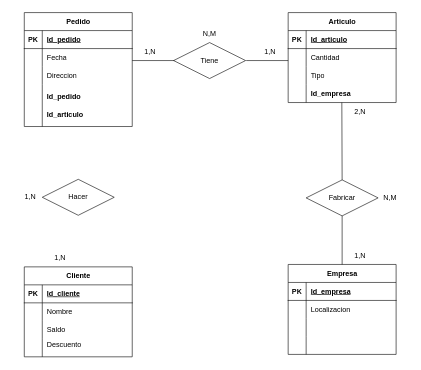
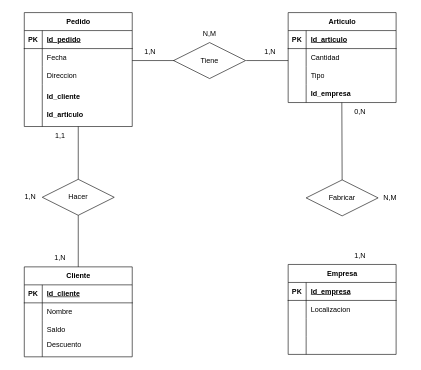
  <mxCell id="0" />
  <mxCell id="1" parent="0" />
  <mxCell id="2" value="Cliente" style="shape=table;startSize=30;container=1;collapsible=1;childLayout=tableLayout;fixedRows=1;rowLines=0;fontStyle=1;align=center;resizeLast=1;html=1;" parent="1" vertex="1"><mxGeometry x="40" y="444" width="180" height="150" as="geometry" /></mxCell>
  <mxCell id="3" value="" style="shape=tableRow;horizontal=0;startSize=0;swimlaneHead=0;swimlaneBody=0;fillColor=none;collapsible=0;dropTarget=0;points=[[0,0.5],[1,0.5]];portConstraint=eastwest;top=0;left=0;right=0;bottom=1;" parent="2" vertex="1"><mxGeometry y="30" width="180" height="30" as="geometry" /></mxCell>
  <mxCell id="4" value="PK" style="shape=partialRectangle;connectable=0;fillColor=none;top=0;left=0;bottom=0;right=0;fontStyle=1;overflow=hidden;whiteSpace=wrap;html=1;" parent="3" vertex="1"><mxGeometry width="30" height="30" as="geometry"><mxRectangle width="30" height="30" as="alternateBounds" /></mxGeometry></mxCell>
  <mxCell id="5" value="Id_cliente" style="shape=partialRectangle;connectable=0;fillColor=none;top=0;left=0;bottom=0;right=0;align=left;spacingLeft=6;fontStyle=5;overflow=hidden;whiteSpace=wrap;html=1;" parent="3" vertex="1"><mxGeometry x="30" width="150" height="30" as="geometry"><mxRectangle width="150" height="30" as="alternateBounds" /></mxGeometry></mxCell>
  <mxCell id="6" value="" style="shape=tableRow;horizontal=0;startSize=0;swimlaneHead=0;swimlaneBody=0;fillColor=none;collapsible=0;dropTarget=0;points=[[0,0.5],[1,0.5]];portConstraint=eastwest;top=0;left=0;right=0;bottom=0;" parent="2" vertex="1"><mxGeometry y="60" width="180" height="30" as="geometry" /></mxCell>
  <mxCell id="7" value="" style="shape=partialRectangle;connectable=0;fillColor=none;top=0;left=0;bottom=0;right=0;editable=1;overflow=hidden;whiteSpace=wrap;html=1;" parent="6" vertex="1"><mxGeometry width="30" height="30" as="geometry"><mxRectangle width="30" height="30" as="alternateBounds" /></mxGeometry></mxCell>
  <mxCell id="8" value="Nombre" style="shape=partialRectangle;connectable=0;fillColor=none;top=0;left=0;bottom=0;right=0;align=left;spacingLeft=6;overflow=hidden;whiteSpace=wrap;html=1;" parent="6" vertex="1"><mxGeometry x="30" width="150" height="30" as="geometry"><mxRectangle width="150" height="30" as="alternateBounds" /></mxGeometry></mxCell>
  <mxCell id="9" value="" style="shape=tableRow;horizontal=0;startSize=0;swimlaneHead=0;swimlaneBody=0;fillColor=none;collapsible=0;dropTarget=0;points=[[0,0.5],[1,0.5]];portConstraint=eastwest;top=0;left=0;right=0;bottom=0;" parent="2" vertex="1"><mxGeometry y="90" width="180" height="30" as="geometry" /></mxCell>
  <mxCell id="10" value="" style="shape=partialRectangle;connectable=0;fillColor=none;top=0;left=0;bottom=0;right=0;editable=1;overflow=hidden;whiteSpace=wrap;html=1;" parent="9" vertex="1"><mxGeometry width="30" height="30" as="geometry"><mxRectangle width="30" height="30" as="alternateBounds" /></mxGeometry></mxCell>
  <mxCell id="11" value="Saldo" style="shape=partialRectangle;connectable=0;fillColor=none;top=0;left=0;bottom=0;right=0;align=left;spacingLeft=6;overflow=hidden;whiteSpace=wrap;html=1;" parent="9" vertex="1"><mxGeometry x="30" width="150" height="30" as="geometry"><mxRectangle width="150" height="30" as="alternateBounds" /></mxGeometry></mxCell>
  <mxCell id="12" value="" style="shape=tableRow;horizontal=0;startSize=0;swimlaneHead=0;swimlaneBody=0;fillColor=none;collapsible=0;dropTarget=0;points=[[0,0.5],[1,0.5]];portConstraint=eastwest;top=0;left=0;right=0;bottom=0;" parent="2" vertex="1"><mxGeometry y="120" width="180" height="30" as="geometry" /></mxCell>
  <mxCell id="13" value="" style="shape=partialRectangle;connectable=0;fillColor=none;top=0;left=0;bottom=0;right=0;editable=1;overflow=hidden;whiteSpace=wrap;html=1;" parent="12" vertex="1"><mxGeometry width="30" height="30" as="geometry"><mxRectangle width="30" height="30" as="alternateBounds" /></mxGeometry></mxCell>
  <mxCell id="14" value="&lt;div&gt;Descuento&lt;br&gt;&lt;/div&gt;&lt;div&gt;&lt;br&gt;&lt;/div&gt;&lt;div&gt;&lt;br&gt;&lt;/div&gt;" style="shape=partialRectangle;connectable=0;fillColor=none;top=0;left=0;bottom=0;right=0;align=left;spacingLeft=6;overflow=hidden;whiteSpace=wrap;html=1;" parent="12" vertex="1"><mxGeometry x="30" width="150" height="30" as="geometry"><mxRectangle width="150" height="30" as="alternateBounds" /></mxGeometry></mxCell>
  <mxCell id="15" value="Pedido" style="shape=table;startSize=30;container=1;collapsible=1;childLayout=tableLayout;fixedRows=1;rowLines=0;fontStyle=1;align=center;resizeLast=1;html=1;" parent="1" vertex="1"><mxGeometry x="40" y="20" width="180" height="190" as="geometry" /></mxCell>
  <mxCell id="16" value="" style="shape=tableRow;horizontal=0;startSize=0;swimlaneHead=0;swimlaneBody=0;fillColor=none;collapsible=0;dropTarget=0;points=[[0,0.5],[1,0.5]];portConstraint=eastwest;top=0;left=0;right=0;bottom=1;" parent="15" vertex="1"><mxGeometry y="30" width="180" height="30" as="geometry" /></mxCell>
  <mxCell id="17" value="PK" style="shape=partialRectangle;connectable=0;fillColor=none;top=0;left=0;bottom=0;right=0;fontStyle=1;overflow=hidden;whiteSpace=wrap;html=1;" parent="16" vertex="1"><mxGeometry width="30" height="30" as="geometry"><mxRectangle width="30" height="30" as="alternateBounds" /></mxGeometry></mxCell>
  <mxCell id="18" value="Id_pedido" style="shape=partialRectangle;connectable=0;fillColor=none;top=0;left=0;bottom=0;right=0;align=left;spacingLeft=6;fontStyle=5;overflow=hidden;whiteSpace=wrap;html=1;" parent="16" vertex="1"><mxGeometry x="30" width="150" height="30" as="geometry"><mxRectangle width="150" height="30" as="alternateBounds" /></mxGeometry></mxCell>
  <mxCell id="19" value="" style="shape=tableRow;horizontal=0;startSize=0;swimlaneHead=0;swimlaneBody=0;fillColor=none;collapsible=0;dropTarget=0;points=[[0,0.5],[1,0.5]];portConstraint=eastwest;top=0;left=0;right=0;bottom=0;" parent="15" vertex="1"><mxGeometry y="60" width="180" height="30" as="geometry" /></mxCell>
  <mxCell id="20" value="" style="shape=partialRectangle;connectable=0;fillColor=none;top=0;left=0;bottom=0;right=0;editable=1;overflow=hidden;whiteSpace=wrap;html=1;" parent="19" vertex="1"><mxGeometry width="30" height="30" as="geometry"><mxRectangle width="30" height="30" as="alternateBounds" /></mxGeometry></mxCell>
  <mxCell id="21" value="Fecha" style="shape=partialRectangle;connectable=0;fillColor=none;top=0;left=0;bottom=0;right=0;align=left;spacingLeft=6;overflow=hidden;whiteSpace=wrap;html=1;" parent="19" vertex="1"><mxGeometry x="30" width="150" height="30" as="geometry"><mxRectangle width="150" height="30" as="alternateBounds" /></mxGeometry></mxCell>
  <mxCell id="22" value="" style="shape=tableRow;horizontal=0;startSize=0;swimlaneHead=0;swimlaneBody=0;fillColor=none;collapsible=0;dropTarget=0;points=[[0,0.5],[1,0.5]];portConstraint=eastwest;top=0;left=0;right=0;bottom=0;" parent="15" vertex="1"><mxGeometry y="90" width="180" height="30" as="geometry" /></mxCell>
  <mxCell id="23" value="" style="shape=partialRectangle;connectable=0;fillColor=none;top=0;left=0;bottom=0;right=0;editable=1;overflow=hidden;whiteSpace=wrap;html=1;" parent="22" vertex="1"><mxGeometry width="30" height="30" as="geometry"><mxRectangle width="30" height="30" as="alternateBounds" /></mxGeometry></mxCell>
  <mxCell id="24" value="Direccion" style="shape=partialRectangle;connectable=0;fillColor=none;top=0;left=0;bottom=0;right=0;align=left;spacingLeft=6;overflow=hidden;whiteSpace=wrap;html=1;" parent="22" vertex="1"><mxGeometry x="30" width="150" height="30" as="geometry"><mxRectangle width="150" height="30" as="alternateBounds" /></mxGeometry></mxCell>
  <mxCell id="25" value="" style="shape=tableRow;horizontal=0;startSize=0;swimlaneHead=0;swimlaneBody=0;fillColor=none;collapsible=0;dropTarget=0;points=[[0,0.5],[1,0.5]];portConstraint=eastwest;top=0;left=0;right=0;bottom=0;" parent="15" vertex="1"><mxGeometry y="120" width="180" height="70" as="geometry" /></mxCell>
  <mxCell id="26" value="" style="shape=partialRectangle;connectable=0;fillColor=none;top=0;left=0;bottom=0;right=0;editable=1;overflow=hidden;whiteSpace=wrap;html=1;" parent="25" vertex="1"><mxGeometry width="30" height="70" as="geometry"><mxRectangle width="30" height="70" as="alternateBounds" /></mxGeometry></mxCell>
- <mxCell id="27" value="&lt;div&gt;&lt;b&gt;Id_pedido&lt;/b&gt;&lt;/div&gt;&lt;div&gt;&lt;br&gt;&lt;/div&gt;&lt;div&gt;&lt;b&gt;Id_articulo&lt;/b&gt;&lt;br&gt;&lt;/div&gt;" style="shape=partialRectangle;connectable=0;fillColor=none;top=0;left=0;bottom=0;right=0;align=left;spacingLeft=6;overflow=hidden;whiteSpace=wrap;html=1;" parent="25" vertex="1"><mxGeometry x="30" width="150" height="70" as="geometry"><mxRectangle width="150" height="70" as="alternateBounds" /></mxGeometry></mxCell>
+ <mxCell id="27" value="&lt;div&gt;&lt;b&gt;Id_cliente&lt;/b&gt;&lt;/div&gt;&lt;div&gt;&lt;br&gt;&lt;/div&gt;&lt;div&gt;&lt;b&gt;Id_articulo&lt;/b&gt;&lt;br&gt;&lt;/div&gt;" style="shape=partialRectangle;connectable=0;fillColor=none;top=0;left=0;bottom=0;right=0;align=left;spacingLeft=6;overflow=hidden;whiteSpace=wrap;html=1;" parent="25" vertex="1"><mxGeometry x="30" width="150" height="70" as="geometry"><mxRectangle width="150" height="70" as="alternateBounds" /></mxGeometry></mxCell>
  <mxCell id="28" value="Articulo" style="shape=table;startSize=30;container=1;collapsible=1;childLayout=tableLayout;fixedRows=1;rowLines=0;fontStyle=1;align=center;resizeLast=1;html=1;" parent="1" vertex="1"><mxGeometry x="480" y="20" width="180" height="150" as="geometry" /></mxCell>
  <mxCell id="29" value="" style="shape=tableRow;horizontal=0;startSize=0;swimlaneHead=0;swimlaneBody=0;fillColor=none;collapsible=0;dropTarget=0;points=[[0,0.5],[1,0.5]];portConstraint=eastwest;top=0;left=0;right=0;bottom=1;" parent="28" vertex="1"><mxGeometry y="30" width="180" height="30" as="geometry" /></mxCell>
  <mxCell id="30" value="PK" style="shape=partialRectangle;connectable=0;fillColor=none;top=0;left=0;bottom=0;right=0;fontStyle=1;overflow=hidden;whiteSpace=wrap;html=1;" parent="29" vertex="1"><mxGeometry width="30" height="30" as="geometry"><mxRectangle width="30" height="30" as="alternateBounds" /></mxGeometry></mxCell>
  <mxCell id="31" value="Id_articulo" style="shape=partialRectangle;connectable=0;fillColor=none;top=0;left=0;bottom=0;right=0;align=left;spacingLeft=6;fontStyle=5;overflow=hidden;whiteSpace=wrap;html=1;" parent="29" vertex="1"><mxGeometry x="30" width="150" height="30" as="geometry"><mxRectangle width="150" height="30" as="alternateBounds" /></mxGeometry></mxCell>
  <mxCell id="32" value="" style="shape=tableRow;horizontal=0;startSize=0;swimlaneHead=0;swimlaneBody=0;fillColor=none;collapsible=0;dropTarget=0;points=[[0,0.5],[1,0.5]];portConstraint=eastwest;top=0;left=0;right=0;bottom=0;" parent="28" vertex="1"><mxGeometry y="60" width="180" height="30" as="geometry" /></mxCell>
  <mxCell id="33" value="" style="shape=partialRectangle;connectable=0;fillColor=none;top=0;left=0;bottom=0;right=0;editable=1;overflow=hidden;whiteSpace=wrap;html=1;" parent="32" vertex="1"><mxGeometry width="30" height="30" as="geometry"><mxRectangle width="30" height="30" as="alternateBounds" /></mxGeometry></mxCell>
  <mxCell id="34" value="Cantidad" style="shape=partialRectangle;connectable=0;fillColor=none;top=0;left=0;bottom=0;right=0;align=left;spacingLeft=6;overflow=hidden;whiteSpace=wrap;html=1;" parent="32" vertex="1"><mxGeometry x="30" width="150" height="30" as="geometry"><mxRectangle width="150" height="30" as="alternateBounds" /></mxGeometry></mxCell>
  <mxCell id="35" value="" style="shape=tableRow;horizontal=0;startSize=0;swimlaneHead=0;swimlaneBody=0;fillColor=none;collapsible=0;dropTarget=0;points=[[0,0.5],[1,0.5]];portConstraint=eastwest;top=0;left=0;right=0;bottom=0;" parent="28" vertex="1"><mxGeometry y="90" width="180" height="30" as="geometry" /></mxCell>
  <mxCell id="36" value="" style="shape=partialRectangle;connectable=0;fillColor=none;top=0;left=0;bottom=0;right=0;editable=1;overflow=hidden;whiteSpace=wrap;html=1;" parent="35" vertex="1"><mxGeometry width="30" height="30" as="geometry"><mxRectangle width="30" height="30" as="alternateBounds" /></mxGeometry></mxCell>
  <mxCell id="37" value="Tipo" style="shape=partialRectangle;connectable=0;fillColor=none;top=0;left=0;bottom=0;right=0;align=left;spacingLeft=6;overflow=hidden;whiteSpace=wrap;html=1;" parent="35" vertex="1"><mxGeometry x="30" width="150" height="30" as="geometry"><mxRectangle width="150" height="30" as="alternateBounds" /></mxGeometry></mxCell>
  <mxCell id="38" value="" style="shape=tableRow;horizontal=0;startSize=0;swimlaneHead=0;swimlaneBody=0;fillColor=none;collapsible=0;dropTarget=0;points=[[0,0.5],[1,0.5]];portConstraint=eastwest;top=0;left=0;right=0;bottom=0;" parent="28" vertex="1"><mxGeometry y="120" width="180" height="30" as="geometry" /></mxCell>
  <mxCell id="39" value="" style="shape=partialRectangle;connectable=0;fillColor=none;top=0;left=0;bottom=0;right=0;editable=1;overflow=hidden;whiteSpace=wrap;html=1;" parent="38" vertex="1"><mxGeometry width="30" height="30" as="geometry"><mxRectangle width="30" height="30" as="alternateBounds" /></mxGeometry></mxCell>
  <mxCell id="40" value="&lt;b&gt;Id_empresa&lt;/b&gt;" style="shape=partialRectangle;connectable=0;fillColor=none;top=0;left=0;bottom=0;right=0;align=left;spacingLeft=6;overflow=hidden;whiteSpace=wrap;html=1;" parent="38" vertex="1"><mxGeometry x="30" width="150" height="30" as="geometry"><mxRectangle width="150" height="30" as="alternateBounds" /></mxGeometry></mxCell>
  <mxCell id="41" value="Empresa" style="shape=table;startSize=30;container=1;collapsible=1;childLayout=tableLayout;fixedRows=1;rowLines=0;fontStyle=1;align=center;resizeLast=1;html=1;" parent="1" vertex="1"><mxGeometry x="480" y="440" width="180" height="150" as="geometry" /></mxCell>
  <mxCell id="42" value="" style="shape=tableRow;horizontal=0;startSize=0;swimlaneHead=0;swimlaneBody=0;fillColor=none;collapsible=0;dropTarget=0;points=[[0,0.5],[1,0.5]];portConstraint=eastwest;top=0;left=0;right=0;bottom=1;" parent="41" vertex="1"><mxGeometry y="30" width="180" height="30" as="geometry" /></mxCell>
  <mxCell id="43" value="PK" style="shape=partialRectangle;connectable=0;fillColor=none;top=0;left=0;bottom=0;right=0;fontStyle=1;overflow=hidden;whiteSpace=wrap;html=1;" parent="42" vertex="1"><mxGeometry width="30" height="30" as="geometry"><mxRectangle width="30" height="30" as="alternateBounds" /></mxGeometry></mxCell>
  <mxCell id="44" value="Id_empresa" style="shape=partialRectangle;connectable=0;fillColor=none;top=0;left=0;bottom=0;right=0;align=left;spacingLeft=6;fontStyle=5;overflow=hidden;whiteSpace=wrap;html=1;" parent="42" vertex="1"><mxGeometry x="30" width="150" height="30" as="geometry"><mxRectangle width="150" height="30" as="alternateBounds" /></mxGeometry></mxCell>
  <mxCell id="45" value="" style="shape=tableRow;horizontal=0;startSize=0;swimlaneHead=0;swimlaneBody=0;fillColor=none;collapsible=0;dropTarget=0;points=[[0,0.5],[1,0.5]];portConstraint=eastwest;top=0;left=0;right=0;bottom=0;" parent="41" vertex="1"><mxGeometry y="60" width="180" height="30" as="geometry" /></mxCell>
  <mxCell id="46" value="" style="shape=partialRectangle;connectable=0;fillColor=none;top=0;left=0;bottom=0;right=0;editable=1;overflow=hidden;whiteSpace=wrap;html=1;" parent="45" vertex="1"><mxGeometry width="30" height="30" as="geometry"><mxRectangle width="30" height="30" as="alternateBounds" /></mxGeometry></mxCell>
  <mxCell id="47" value="Localizacion" style="shape=partialRectangle;connectable=0;fillColor=none;top=0;left=0;bottom=0;right=0;align=left;spacingLeft=6;overflow=hidden;whiteSpace=wrap;html=1;" parent="45" vertex="1"><mxGeometry x="30" width="150" height="30" as="geometry"><mxRectangle width="150" height="30" as="alternateBounds" /></mxGeometry></mxCell>
  <mxCell id="48" value="" style="shape=tableRow;horizontal=0;startSize=0;swimlaneHead=0;swimlaneBody=0;fillColor=none;collapsible=0;dropTarget=0;points=[[0,0.5],[1,0.5]];portConstraint=eastwest;top=0;left=0;right=0;bottom=0;" parent="41" vertex="1"><mxGeometry y="90" width="180" height="30" as="geometry" /></mxCell>
  <mxCell id="49" value="" style="shape=partialRectangle;connectable=0;fillColor=none;top=0;left=0;bottom=0;right=0;editable=1;overflow=hidden;whiteSpace=wrap;html=1;" parent="48" vertex="1"><mxGeometry width="30" height="30" as="geometry"><mxRectangle width="30" height="30" as="alternateBounds" /></mxGeometry></mxCell>
  <mxCell id="50" value="" style="shape=partialRectangle;connectable=0;fillColor=none;top=0;left=0;bottom=0;right=0;align=left;spacingLeft=6;overflow=hidden;whiteSpace=wrap;html=1;" parent="48" vertex="1"><mxGeometry x="30" width="150" height="30" as="geometry"><mxRectangle width="150" height="30" as="alternateBounds" /></mxGeometry></mxCell>
  <mxCell id="51" value="" style="shape=tableRow;horizontal=0;startSize=0;swimlaneHead=0;swimlaneBody=0;fillColor=none;collapsible=0;dropTarget=0;points=[[0,0.5],[1,0.5]];portConstraint=eastwest;top=0;left=0;right=0;bottom=0;" parent="41" vertex="1"><mxGeometry y="120" width="180" height="30" as="geometry" /></mxCell>
  <mxCell id="52" value="" style="shape=partialRectangle;connectable=0;fillColor=none;top=0;left=0;bottom=0;right=0;editable=1;overflow=hidden;whiteSpace=wrap;html=1;" parent="51" vertex="1"><mxGeometry width="30" height="30" as="geometry"><mxRectangle width="30" height="30" as="alternateBounds" /></mxGeometry></mxCell>
  <mxCell id="53" value="" style="shape=partialRectangle;connectable=0;fillColor=none;top=0;left=0;bottom=0;right=0;align=left;spacingLeft=6;overflow=hidden;whiteSpace=wrap;html=1;" parent="51" vertex="1"><mxGeometry x="30" width="150" height="30" as="geometry"><mxRectangle width="150" height="30" as="alternateBounds" /></mxGeometry></mxCell>
  <mxCell id="54" value="Fabricar" style="shape=rhombus;perimeter=rhombusPerimeter;whiteSpace=wrap;html=1;align=center;" parent="1" vertex="1"><mxGeometry x="510" y="299" width="120" height="60" as="geometry" /></mxCell>
  <mxCell id="55" value="Tiene" style="shape=rhombus;perimeter=rhombusPerimeter;whiteSpace=wrap;html=1;align=center;" parent="1" vertex="1"><mxGeometry x="289" y="70" width="120" height="60" as="geometry" /></mxCell>
  <mxCell id="56" value="Hacer" style="shape=rhombus;perimeter=rhombusPerimeter;whiteSpace=wrap;html=1;align=center;" parent="1" vertex="1"><mxGeometry x="70" y="298" width="120" height="60" as="geometry" /></mxCell>
+ <mxCell id="57" value="" style="endArrow=none;html=1;rounded=0;exitX=0.5;exitY=1;exitDx=0;exitDy=0;entryX=0.5;entryY=0;entryDx=0;entryDy=0;" parent="1" source="15" target="56" edge="1"><mxGeometry relative="1" as="geometry"><mxPoint x="240" y="240" as="sourcePoint" /><mxPoint x="400" y="240" as="targetPoint" /></mxGeometry></mxCell>
+ <mxCell id="58" value="" style="endArrow=none;html=1;rounded=0;exitX=0.5;exitY=1;exitDx=0;exitDy=0;entryX=0.5;entryY=0;entryDx=0;entryDy=0;" parent="1" target="2" edge="1" source="56"><mxGeometry relative="1" as="geometry"><mxPoint x="129.5" y="300" as="sourcePoint" /><mxPoint x="129.5" y="370" as="targetPoint" /></mxGeometry></mxCell>
  <mxCell id="59" value="" style="line;strokeWidth=1;rotatable=0;dashed=0;labelPosition=right;align=left;verticalAlign=middle;spacingTop=0;spacingLeft=6;points=[];portConstraint=eastwest;" parent="1" vertex="1"><mxGeometry x="220" y="95" width="70" height="10" as="geometry" /></mxCell>
  <mxCell id="60" value="" style="line;strokeWidth=1;rotatable=0;dashed=0;labelPosition=right;align=left;verticalAlign=middle;spacingTop=0;spacingLeft=6;points=[];portConstraint=eastwest;" parent="1" vertex="1"><mxGeometry x="410" y="95" width="70" height="10" as="geometry" /></mxCell>
- <mxCell id="61" value="" style="endArrow=none;html=1;rounded=0;exitX=0.5;exitY=1;exitDx=0;exitDy=0;entryX=0.5;entryY=0;entryDx=0;entryDy=0;" parent="1" target="41" edge="1" source="54"><mxGeometry relative="1" as="geometry"><mxPoint x="569.5" y="300" as="sourcePoint" /><mxPoint x="569.5" y="370" as="targetPoint" /><Array as="points" /></mxGeometry></mxCell>
  <mxCell id="62" value="" style="endArrow=none;html=1;rounded=0;exitX=0.5;exitY=1;exitDx=0;exitDy=0;entryX=0.5;entryY=0;entryDx=0;entryDy=0;" parent="1" edge="1" target="54"><mxGeometry relative="1" as="geometry"><mxPoint x="569.5" y="170" as="sourcePoint" /><mxPoint x="569.5" y="240" as="targetPoint" /></mxGeometry></mxCell>
+ <mxCell id="63" value="1,1" style="text;html=1;strokeColor=none;fillColor=none;align=center;verticalAlign=middle;whiteSpace=wrap;rounded=0;" vertex="1" parent="1"><mxGeometry x="70" y="210" width="60" height="30" as="geometry" /></mxCell>
  <mxCell id="64" value="1,N" style="text;html=1;strokeColor=none;fillColor=none;align=center;verticalAlign=middle;whiteSpace=wrap;rounded=0;" vertex="1" parent="1"><mxGeometry x="70" y="414" width="60" height="30" as="geometry" /></mxCell>
  <mxCell id="65" value="1,N" style="text;html=1;strokeColor=none;fillColor=none;align=center;verticalAlign=middle;whiteSpace=wrap;rounded=0;" vertex="1" parent="1"><mxGeometry x="420" y="70" width="60" height="30" as="geometry" /></mxCell>
  <mxCell id="66" value="1,N" style="text;html=1;strokeColor=none;fillColor=none;align=center;verticalAlign=middle;whiteSpace=wrap;rounded=0;" vertex="1" parent="1"><mxGeometry x="220" y="70" width="60" height="30" as="geometry" /></mxCell>
- <mxCell id="67" value="2,N" style="text;html=1;strokeColor=none;fillColor=none;align=center;verticalAlign=middle;whiteSpace=wrap;rounded=0;" vertex="1" parent="1"><mxGeometry x="570" y="170" width="60" height="30" as="geometry" /></mxCell>
+ <mxCell id="67" value="0,N" style="text;html=1;strokeColor=none;fillColor=none;align=center;verticalAlign=middle;whiteSpace=wrap;rounded=0;" vertex="1" parent="1"><mxGeometry x="570" y="170" width="60" height="30" as="geometry" /></mxCell>
  <mxCell id="68" value="1,N" style="text;html=1;strokeColor=none;fillColor=none;align=center;verticalAlign=middle;whiteSpace=wrap;rounded=0;" vertex="1" parent="1"><mxGeometry x="570" y="410" width="60" height="30" as="geometry" /></mxCell>
  <mxCell id="69" value="1,N" style="text;html=1;strokeColor=none;fillColor=none;align=center;verticalAlign=middle;whiteSpace=wrap;rounded=0;" vertex="1" parent="1"><mxGeometry x="20" y="313" width="60" height="30" as="geometry" /></mxCell>
  <mxCell id="70" value="N,M" style="text;html=1;strokeColor=none;fillColor=none;align=center;verticalAlign=middle;whiteSpace=wrap;rounded=0;" vertex="1" parent="1"><mxGeometry x="319" y="40" width="60" height="30" as="geometry" /></mxCell>
  <mxCell id="71" value="N,M" style="text;html=1;strokeColor=none;fillColor=none;align=center;verticalAlign=middle;whiteSpace=wrap;rounded=0;" vertex="1" parent="1"><mxGeometry x="620" y="314" width="60" height="30" as="geometry" /></mxCell>
